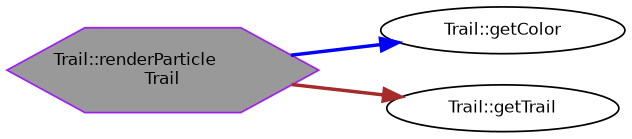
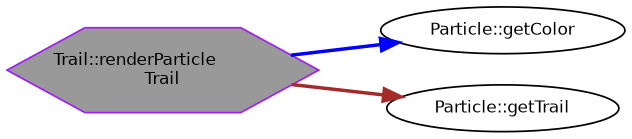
  digraph {
    rankdir=LR
    node [color=black fillcolor=white fontname=Helvetica fontsize=10 shape=ellipse style=filled]
    edge [fontname=Helvetica fontsize=10 labelfontname=Helvetica labelfontsize=10 style=bold]
    n1 [color=purple fillcolor=grey60 fontcolor=black height=0.2 label="Trail::renderParticle\lTrail" shape=hexagon width=0.4]
-   n2 [height=0.2 label="Trail::getColor" width=0.4]
-   n3 [height=0.2 label="Trail::getTrail" width=0.4]
+   n2 [height=0.2 label="Particle::getColor" width=0.4]
+   n3 [height=0.2 label="Particle::getTrail" width=0.4]
    n1 -> n2 [color=blue]
    n1 -> n3 [color=brown]
  }
